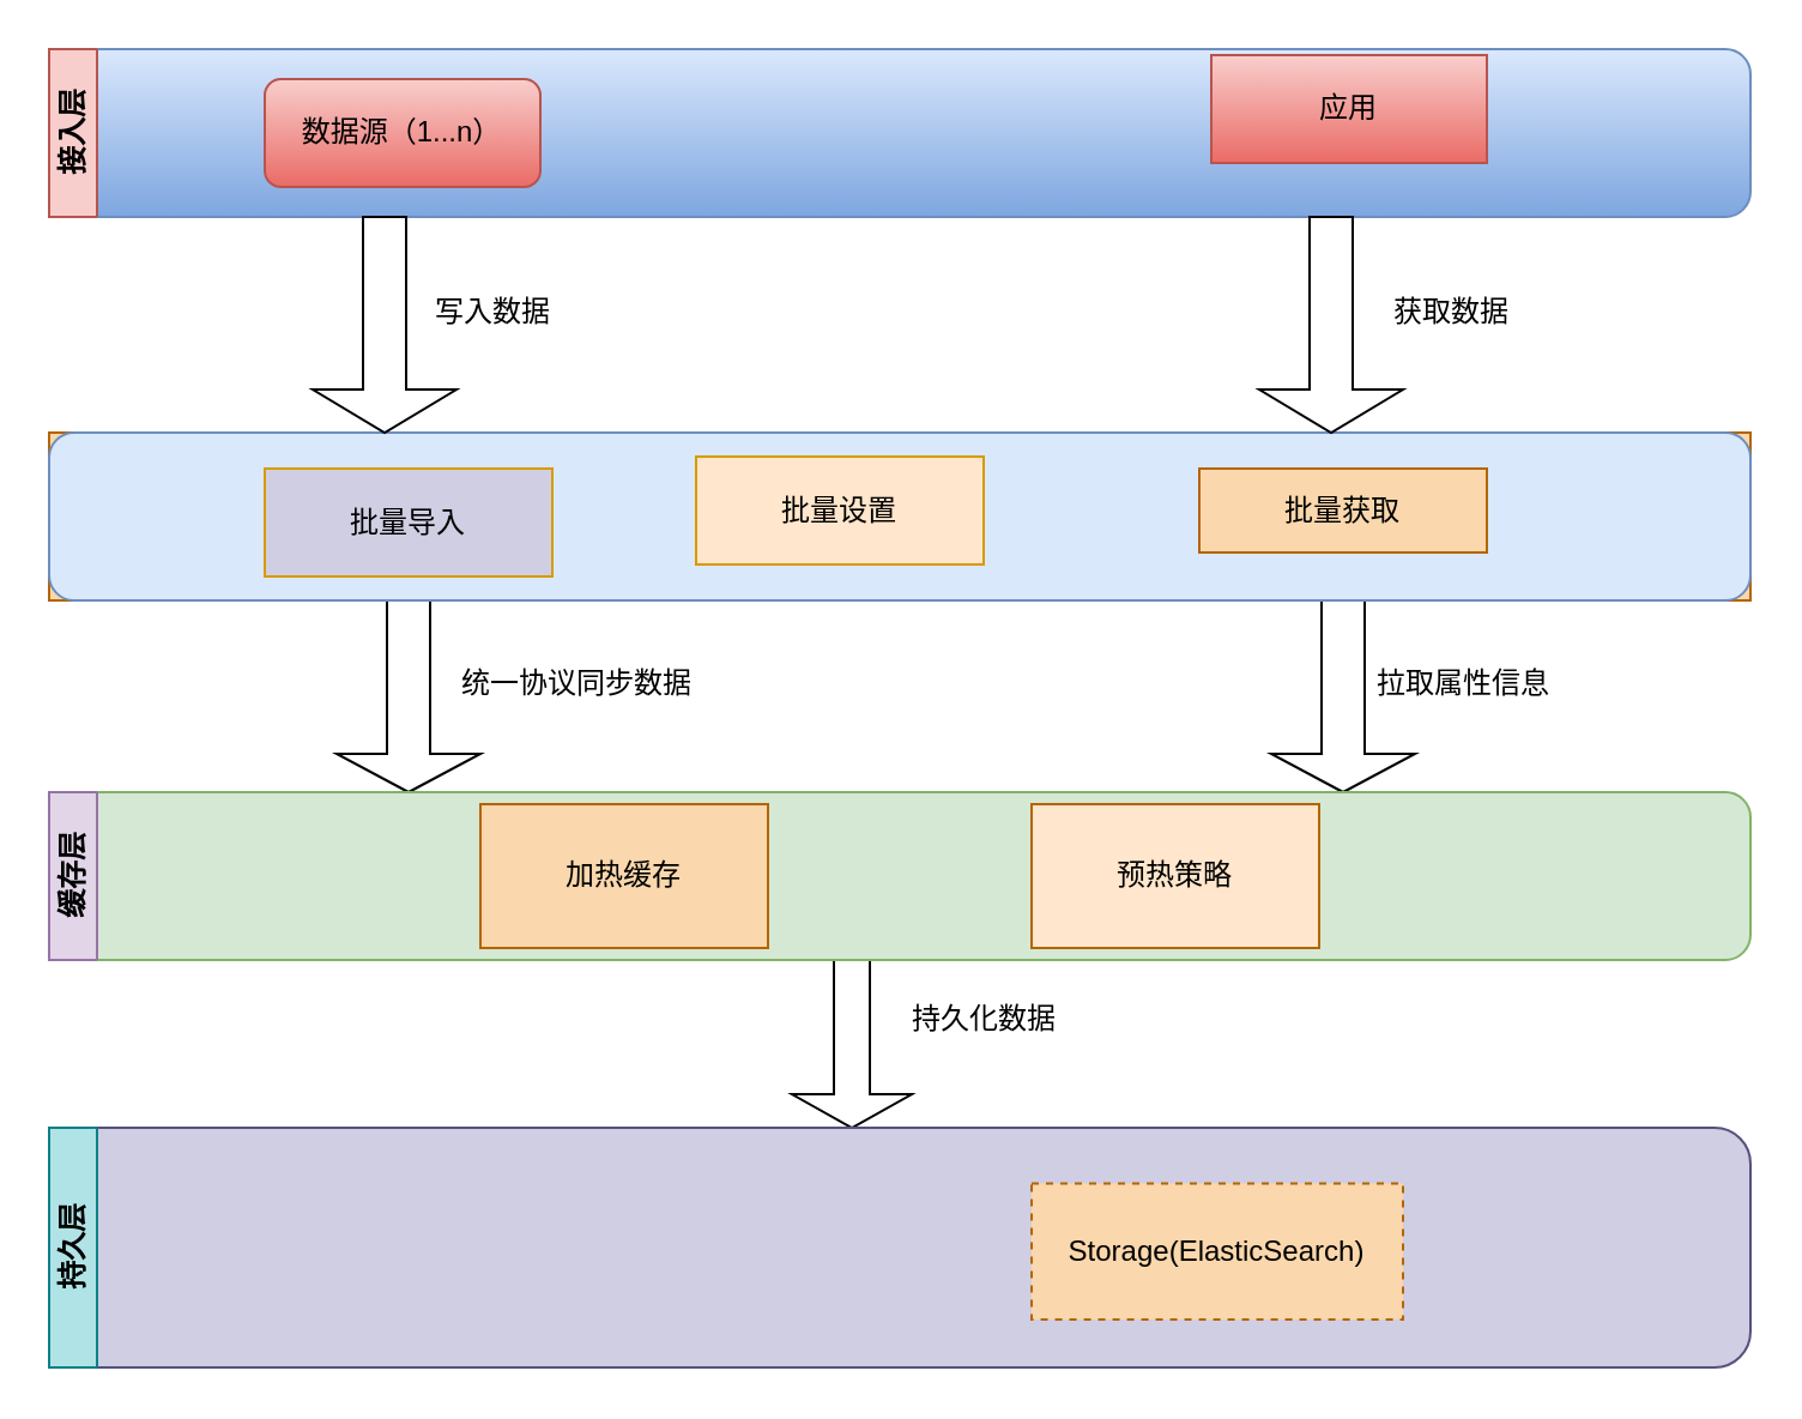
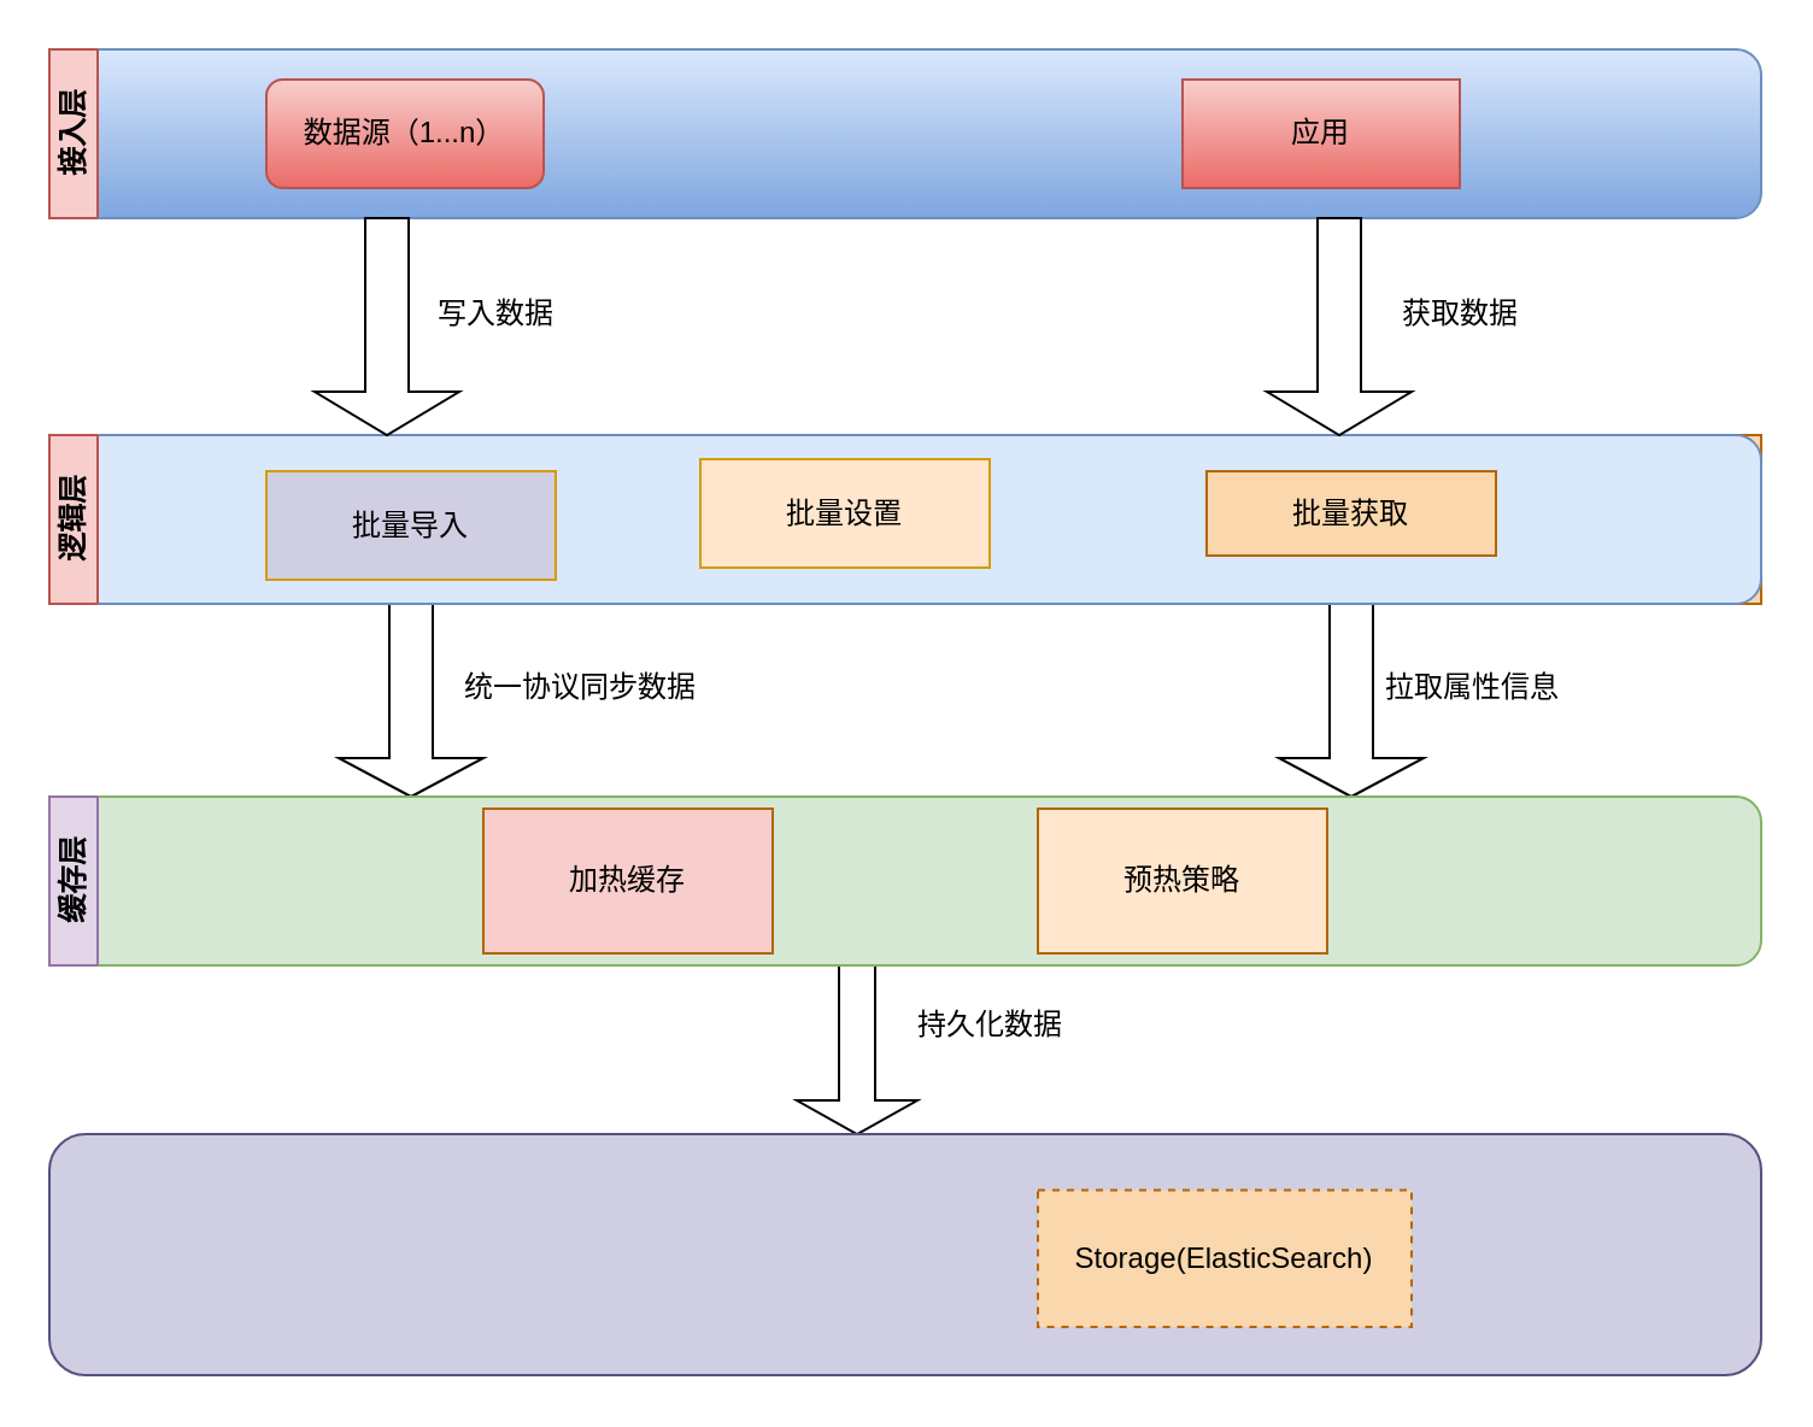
  <mxCell id="0" />
  <mxCell id="1" parent="0" />
  <mxCell id="2" value="" style="shape=singleArrow;direction=south;whiteSpace=wrap;html=1;" parent="1" vertex="1"><mxGeometry x="140" y="250" width="60" height="80" as="geometry" /></mxCell>
  <mxCell id="3" value="统一协议同步数据" style="text;html=1;align=center;verticalAlign=middle;resizable=0;points=[];autosize=1;strokeColor=none;fillColor=none;" parent="1" vertex="1"><mxGeometry x="180" y="270" width="120" height="30" as="geometry" /></mxCell>
  <mxCell id="4" value="" style="shape=singleArrow;direction=south;whiteSpace=wrap;html=1;" parent="1" vertex="1"><mxGeometry x="530" y="250" width="60" height="80" as="geometry" /></mxCell>
  <mxCell id="5" value="拉取属性信息" style="text;html=1;align=center;verticalAlign=middle;resizable=0;points=[];autosize=1;strokeColor=none;fillColor=none;" parent="1" vertex="1"><mxGeometry x="560" y="270" width="100" height="30" as="geometry" /></mxCell>
  <mxCell id="6" value="" style="shape=singleArrow;direction=south;whiteSpace=wrap;html=1;" parent="1" vertex="1"><mxGeometry x="330" y="400" width="50" height="70" as="geometry" /></mxCell>
  <mxCell id="7" value="" style="group;fillColor=#fad7ac;strokeColor=#b46504;" parent="1" vertex="1" connectable="0"><mxGeometry x="20" y="180" width="710" height="70" as="geometry" /></mxCell>
  <mxCell id="8" value="" style="rounded=1;whiteSpace=wrap;html=1;fillColor=#dae8fc;strokeColor=#6c8ebf;" parent="7" vertex="1"><mxGeometry width="710" height="70" as="geometry" /></mxCell>
  <mxCell id="9" value="批量导入" style="rounded=0;whiteSpace=wrap;html=1;fillColor=#d0cee2;strokeColor=#d79b00;" parent="7" vertex="1"><mxGeometry x="90" y="15" width="120" height="45" as="geometry" /></mxCell>
  <mxCell id="10" value="批量获取" style="rounded=0;whiteSpace=wrap;html=1;fillColor=#fad7ac;strokeColor=#b46504;" parent="7" vertex="1"><mxGeometry x="480" y="15" width="120" height="35" as="geometry" /></mxCell>
+ <mxCell id="11" value="逻辑层" style="swimlane;horizontal=0;whiteSpace=wrap;html=1;fillColor=#f8cecc;strokeColor=#b85450;" parent="7" vertex="1"><mxGeometry width="20" height="70" as="geometry"><mxRectangle x="120" y="590" width="40" height="70" as="alternateBounds" /></mxGeometry></mxCell>
  <mxCell id="12" value="批量设置" style="rounded=0;whiteSpace=wrap;html=1;fillColor=#ffe6cc;strokeColor=#d79b00;" parent="7" vertex="1"><mxGeometry x="270" y="10" width="120" height="45" as="geometry" /></mxCell>
  <mxCell id="13" value="" style="group" parent="1" vertex="1" connectable="0"><mxGeometry x="20" y="20" width="710" height="70" as="geometry" /></mxCell>
  <mxCell id="14" value="" style="rounded=1;whiteSpace=wrap;html=1;fillColor=#dae8fc;strokeColor=#6c8ebf;gradientColor=#7ea6e0;" parent="13" vertex="1"><mxGeometry width="710" height="70" as="geometry" /></mxCell>
  <mxCell id="15" value="接入层" style="swimlane;horizontal=0;whiteSpace=wrap;html=1;fillColor=#f8cecc;strokeColor=#b85450;" parent="13" vertex="1"><mxGeometry width="20" height="70" as="geometry"><mxRectangle x="120" y="590" width="40" height="70" as="alternateBounds" /></mxGeometry></mxCell>
  <mxCell id="16" value="数据源（1...n）" style="whiteSpace=wrap;html=1;fillColor=#f8cecc;gradientColor=#ea6b66;strokeColor=#b85450;rounded=1;" parent="13" vertex="1"><mxGeometry x="90" y="12.5" width="115" height="45" as="geometry" /></mxCell>
- <mxCell id="17" value="应用" style="rounded=0;whiteSpace=wrap;html=1;fillColor=#f8cecc;gradientColor=#ea6b66;strokeColor=#b85450;" parent="13" vertex="1"><mxGeometry x="485" y="2.5" width="115" height="45" as="geometry" /></mxCell>
+ <mxCell id="17" value="应用" style="rounded=0;whiteSpace=wrap;html=1;fillColor=#f8cecc;gradientColor=#ea6b66;strokeColor=#b85450;" parent="13" vertex="1"><mxGeometry x="470" y="12.5" width="115" height="45" as="geometry" /></mxCell>
  <mxCell id="18" value="" style="shape=singleArrow;direction=south;whiteSpace=wrap;html=1;" parent="1" vertex="1"><mxGeometry x="130" y="90" width="60" height="90" as="geometry" /></mxCell>
  <mxCell id="19" value="写入数据" style="text;html=1;align=center;verticalAlign=middle;resizable=0;points=[];autosize=1;strokeColor=none;fillColor=none;" parent="1" vertex="1"><mxGeometry x="170" y="115" width="70" height="30" as="geometry" /></mxCell>
  <mxCell id="20" value="" style="shape=singleArrow;direction=south;whiteSpace=wrap;html=1;" parent="1" vertex="1"><mxGeometry x="525" y="90" width="60" height="90" as="geometry" /></mxCell>
  <mxCell id="21" value="获取数据" style="text;html=1;align=center;verticalAlign=middle;resizable=0;points=[];autosize=1;strokeColor=none;fillColor=none;" parent="1" vertex="1"><mxGeometry x="570" y="115" width="70" height="30" as="geometry" /></mxCell>
  <mxCell id="22" value="" style="group" vertex="1" connectable="0" parent="1"><mxGeometry x="20" y="360" width="710" height="80" as="geometry" /></mxCell>
  <mxCell id="23" value="" style="rounded=1;whiteSpace=wrap;html=1;fillColor=#d5e8d4;strokeColor=#82b366;" parent="22" vertex="1"><mxGeometry y="-30" width="710" height="70" as="geometry" /></mxCell>
  <mxCell id="24" value="缓存层" style="swimlane;horizontal=0;whiteSpace=wrap;html=1;fillColor=#e1d5e7;strokeColor=#9673a6;" parent="22" vertex="1"><mxGeometry y="-30" width="20" height="70" as="geometry" /></mxCell>
  <mxCell id="25" value="预热策略" style="rounded=0;whiteSpace=wrap;html=1;fillColor=#ffe6cc;strokeColor=#b46504;" parent="22" vertex="1"><mxGeometry x="410" y="-25" width="120" height="60" as="geometry" /></mxCell>
  <mxCell id="26" value="持久化数据" style="text;html=1;align=center;verticalAlign=middle;resizable=0;points=[];autosize=1;strokeColor=none;fillColor=none;" parent="22" vertex="1"><mxGeometry x="350" y="50" width="80" height="30" as="geometry" /></mxCell>
- <mxCell id="27" value="加热缓存" style="rounded=0;whiteSpace=wrap;html=1;fillColor=#fad7ac;strokeColor=#b46504;" parent="1" vertex="1"><mxGeometry x="200" y="335" width="120" height="60" as="geometry" /></mxCell>
+ <mxCell id="27" value="加热缓存" style="rounded=0;whiteSpace=wrap;html=1;fillColor=#f8cecc;strokeColor=#b46504;" parent="1" vertex="1"><mxGeometry x="200" y="335" width="120" height="60" as="geometry" /></mxCell>
  <mxCell id="28" value="" style="group" vertex="1" connectable="0" parent="1"><mxGeometry x="20" y="470" width="710" height="100" as="geometry" /></mxCell>
  <mxCell id="29" value="" style="rounded=1;whiteSpace=wrap;html=1;fillColor=#d0cee2;strokeColor=#56517e;" parent="28" vertex="1"><mxGeometry width="710" height="100" as="geometry" /></mxCell>
- <mxCell id="30" value="持久层" style="swimlane;horizontal=0;whiteSpace=wrap;html=1;fillColor=#b0e3e6;strokeColor=#0e8088;" parent="28" vertex="1"><mxGeometry width="20" height="100" as="geometry" /></mxCell>
  <mxCell id="31" value="Storage(ElasticSearch)" style="rounded=0;whiteSpace=wrap;html=1;fillColor=#fad7ac;strokeColor=#b46504;container=0;dashed=1;" parent="28" vertex="1"><mxGeometry x="410" y="23.22" width="155" height="56.78" as="geometry" /></mxCell>
